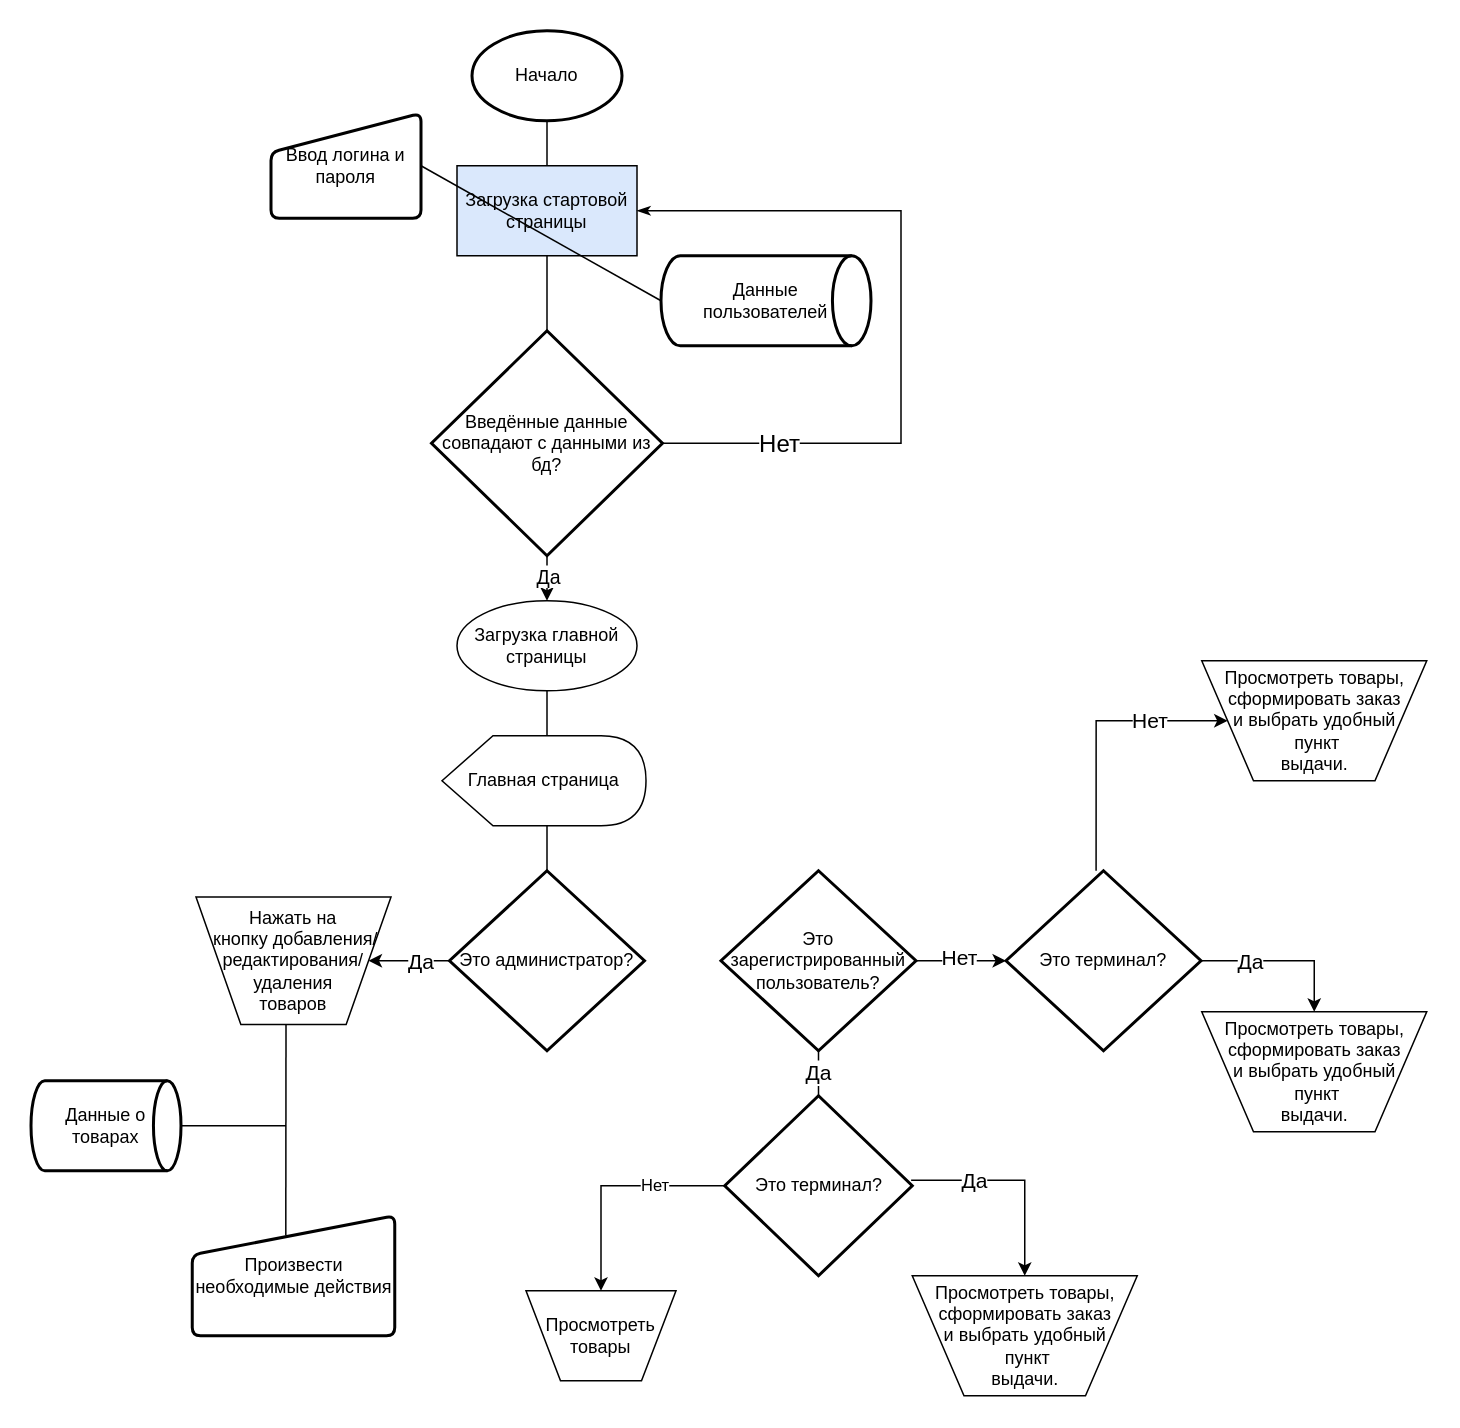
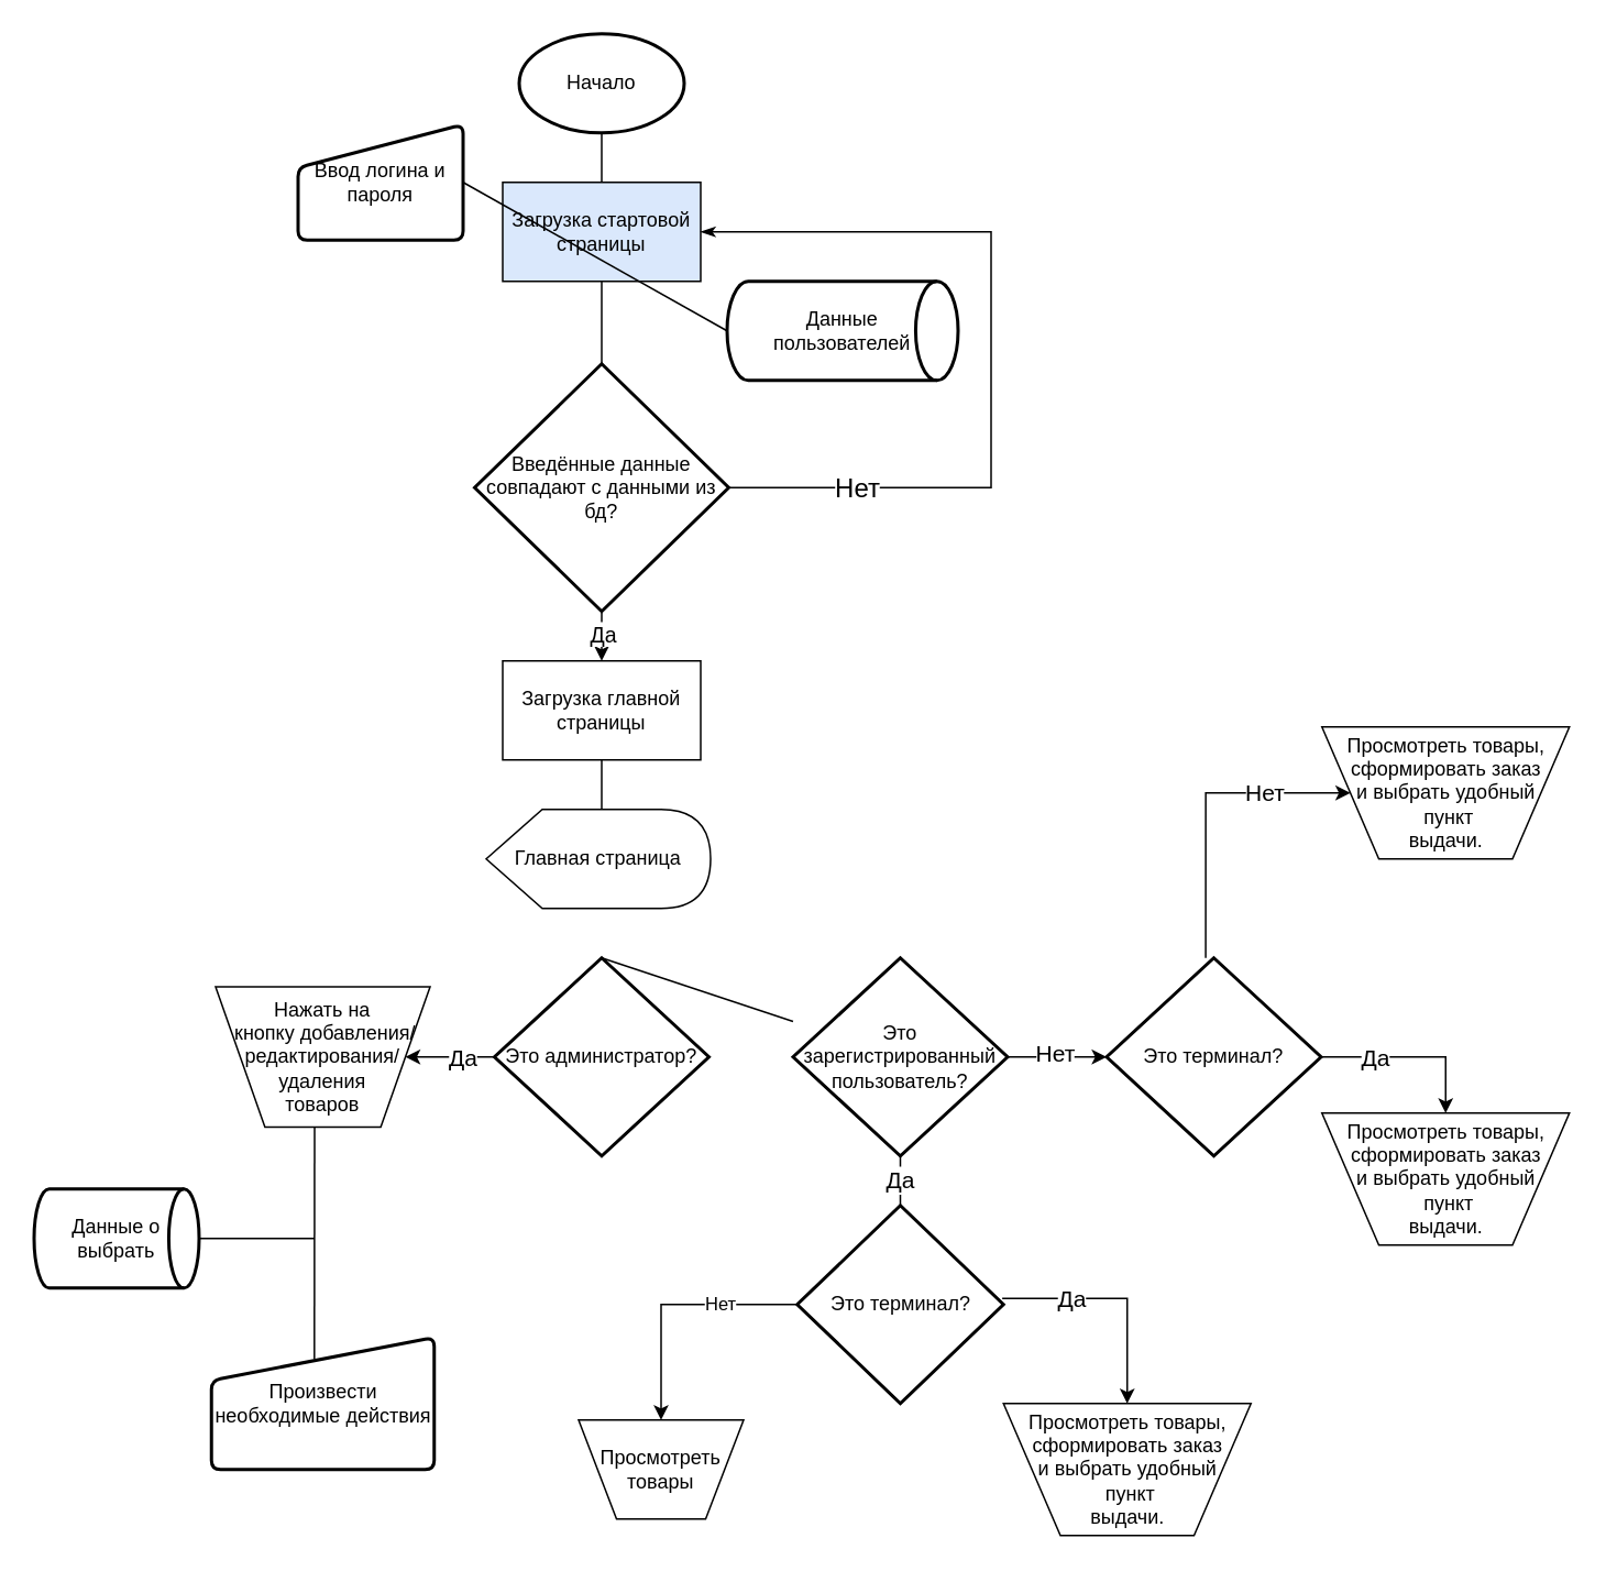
  <mxCell id="0" />
  <mxCell id="1" parent="0" />
  <mxCell id="2" value="Начало" style="strokeWidth=2;html=1;shape=mxgraph.flowchart.start_1;whiteSpace=wrap;" vertex="1" parent="1"><mxGeometry x="314" y="20" width="100" height="60" as="geometry" /></mxCell>
  <mxCell id="3" value="Загрузка стартовой&lt;br&gt;страницы" style="rounded=0;whiteSpace=wrap;html=1;fillColor=#dae8fc;" vertex="1" parent="1"><mxGeometry x="304" y="110" width="120" height="60" as="geometry" /></mxCell>
  <mxCell id="4" value="" style="endArrow=none;html=1;rounded=0;entryX=0.5;entryY=1;entryDx=0;entryDy=0;entryPerimeter=0;exitX=0.5;exitY=0;exitDx=0;exitDy=0;" edge="1" parent="1" source="3" target="2"><mxGeometry width="50" height="50" relative="1" as="geometry"><mxPoint x="550" y="150" as="sourcePoint" /><mxPoint x="550" y="80" as="targetPoint" /></mxGeometry></mxCell>
  <mxCell id="5" value="Введённые данные совпадают с данными из бд?" style="strokeWidth=2;html=1;shape=mxgraph.flowchart.decision;whiteSpace=wrap;" vertex="1" parent="1"><mxGeometry x="287" y="220" width="154" height="150" as="geometry" /></mxCell>
  <mxCell id="6" value="" style="endArrow=none;html=1;rounded=0;entryX=0.5;entryY=1;entryDx=0;entryDy=0;exitX=0.5;exitY=0;exitDx=0;exitDy=0;exitPerimeter=0;" edge="1" parent="1" source="5" target="3"><mxGeometry width="50" height="50" relative="1" as="geometry"><mxPoint x="350" y="380" as="sourcePoint" /><mxPoint x="400" y="330" as="targetPoint" /></mxGeometry></mxCell>
  <mxCell id="7" value="" style="endArrow=classicThin;html=1;rounded=0;exitX=1;exitY=0.5;exitDx=0;exitDy=0;exitPerimeter=0;strokeWidth=1;edgeStyle=orthogonalEdgeStyle;entryX=1;entryY=0.5;entryDx=0;entryDy=0;fontSize=16;startArrow=none;startFill=0;endFill=1;" edge="1" parent="1" source="5" target="3"><mxGeometry width="50" height="50" relative="1" as="geometry"><mxPoint x="510" y="270" as="sourcePoint" /><mxPoint x="590" y="265" as="targetPoint" /><Array as="points"><mxPoint x="600" y="295" /><mxPoint x="600" y="140" /></Array></mxGeometry></mxCell>
  <mxCell id="8" value="Нет" style="edgeLabel;html=1;align=center;verticalAlign=middle;resizable=0;points=[];fontSize=16;" vertex="1" connectable="0" parent="7"><mxGeometry x="-0.687" y="1" relative="1" as="geometry"><mxPoint as="offset" /></mxGeometry></mxCell>
  <mxCell id="9" value="" style="endArrow=classic;html=1;rounded=0;exitX=0.5;exitY=1;exitDx=0;exitDy=0;exitPerimeter=0;endFill=1;entryX=0.5;entryY=0;entryDx=0;entryDy=0;" edge="1" parent="1" source="5" target="15"><mxGeometry width="50" height="50" relative="1" as="geometry"><mxPoint x="350" y="380" as="sourcePoint" /><mxPoint x="364" y="480" as="targetPoint" /></mxGeometry></mxCell>
  <mxCell id="10" value="&lt;font style=&quot;font-size: 13px;&quot;&gt;Да&lt;/font&gt;" style="edgeLabel;html=1;align=center;verticalAlign=middle;resizable=0;points=[];" vertex="1" connectable="0" parent="9"><mxGeometry x="-0.457" y="-1" relative="1" as="geometry"><mxPoint x="1" y="5" as="offset" /></mxGeometry></mxCell>
  <mxCell id="11" value="Данные&lt;br&gt;пользователей" style="strokeWidth=2;html=1;shape=mxgraph.flowchart.direct_data;whiteSpace=wrap;" vertex="1" parent="1"><mxGeometry x="440" y="170" width="140" height="60" as="geometry" /></mxCell>
  <mxCell id="12" value="Ввод логина и пароля" style="html=1;strokeWidth=2;shape=manualInput;whiteSpace=wrap;rounded=1;size=26;arcSize=11;" vertex="1" parent="1"><mxGeometry x="180" y="75" width="100" height="70" as="geometry" /></mxCell>
  <mxCell id="13" value="" style="endArrow=none;html=1;rounded=0;entryX=0;entryY=0.5;entryDx=0;entryDy=0;entryPerimeter=0;exitX=1;exitY=0.5;exitDx=0;exitDy=0;" edge="1" parent="1" source="12" target="11"><mxGeometry width="50" height="50" relative="1" as="geometry"><mxPoint x="250" y="310" as="sourcePoint" /><mxPoint x="300" y="260" as="targetPoint" /></mxGeometry></mxCell>
  <mxCell id="14" value="Это администратор?" style="strokeWidth=2;html=1;shape=mxgraph.flowchart.decision;whiteSpace=wrap;" vertex="1" parent="1"><mxGeometry x="299" y="580" width="130" height="120" as="geometry" /></mxCell>
- <mxCell id="15" value="Загрузка главной страницы" style="ellipse;whiteSpace=wrap;html=1;" vertex="1" parent="1"><mxGeometry x="304" y="400" width="120" height="60" as="geometry" /></mxCell>
+ <mxCell id="15" value="Загрузка главной страницы" style="rounded=0;whiteSpace=wrap;html=1;" vertex="1" parent="1"><mxGeometry x="304" y="400" width="120" height="60" as="geometry" /></mxCell>
  <mxCell id="16" value="" style="endArrow=none;html=1;rounded=0;entryX=0.5;entryY=1;entryDx=0;entryDy=0;exitX=0;exitY=0;exitDx=70;exitDy=0;exitPerimeter=0;" edge="1" parent="1" source="17" target="15"><mxGeometry width="50" height="50" relative="1" as="geometry"><mxPoint x="364" y="490" as="sourcePoint" /><mxPoint x="390" y="650" as="targetPoint" /></mxGeometry></mxCell>
  <mxCell id="17" value="Главная страница" style="shape=display;whiteSpace=wrap;html=1;" vertex="1" parent="1"><mxGeometry x="294" y="490" width="136" height="60" as="geometry" /></mxCell>
- <mxCell id="18" value="" style="endArrow=none;html=1;rounded=0;entryX=0;entryY=0;entryDx=70;entryDy=60;entryPerimeter=0;exitX=0.5;exitY=0;exitDx=0;exitDy=0;exitPerimeter=0;" edge="1" parent="1" source="14" target="17"><mxGeometry width="50" height="50" relative="1" as="geometry"><mxPoint x="190" y="690" as="sourcePoint" /><mxPoint x="240" y="640" as="targetPoint" /></mxGeometry></mxCell>
+ <mxCell id="18" value="" style="endArrow=none;html=1;rounded=0;exitX=0.5;exitY=0;exitDx=0;exitDy=0;exitPerimeter=0;" edge="1" parent="1" source="14" target="22"><mxGeometry width="50" height="50" relative="1" as="geometry"><mxPoint x="190" y="690" as="sourcePoint" /><mxPoint x="240" y="640" as="targetPoint" /></mxGeometry></mxCell>
  <mxCell id="19" value="Нажать на&lt;br&gt;&amp;nbsp;кнопку&amp;nbsp;добавления/редактирования/удаления&lt;br&gt;товаров" style="verticalLabelPosition=middle;verticalAlign=middle;html=1;shape=trapezoid;perimeter=trapezoidPerimeter;whiteSpace=wrap;size=0.23;arcSize=10;flipV=1;labelPosition=center;align=center;" vertex="1" parent="1"><mxGeometry x="130" y="597.5" width="130" height="85" as="geometry" /></mxCell>
  <mxCell id="20" value="" style="endArrow=none;html=1;rounded=0;entryX=0;entryY=0.5;entryDx=0;entryDy=0;entryPerimeter=0;exitX=1;exitY=0.5;exitDx=0;exitDy=0;startArrow=classic;startFill=1;" edge="1" parent="1" source="19" target="14"><mxGeometry width="50" height="50" relative="1" as="geometry"><mxPoint x="160" y="780" as="sourcePoint" /><mxPoint x="210" y="730" as="targetPoint" /></mxGeometry></mxCell>
  <mxCell id="21" value="&lt;font style=&quot;font-size: 14px;&quot;&gt;Да&lt;/font&gt;" style="edgeLabel;html=1;align=center;verticalAlign=middle;resizable=0;points=[];" vertex="1" connectable="0" parent="20"><mxGeometry x="0.261" y="-2" relative="1" as="geometry"><mxPoint y="-2" as="offset" /></mxGeometry></mxCell>
  <mxCell id="22" value="Это зарегистрированный пользователь?" style="strokeWidth=2;html=1;shape=mxgraph.flowchart.decision;whiteSpace=wrap;" vertex="1" parent="1"><mxGeometry x="480" y="580" width="130" height="120" as="geometry" /></mxCell>
  <mxCell id="23" value="Просмотреть товары" style="verticalLabelPosition=middle;verticalAlign=middle;html=1;shape=trapezoid;perimeter=trapezoidPerimeter;whiteSpace=wrap;size=0.23;arcSize=10;flipV=1;labelPosition=center;align=center;" vertex="1" parent="1"><mxGeometry x="350" y="860" width="100" height="60" as="geometry" /></mxCell>
  <mxCell id="24" value="" style="endArrow=none;html=1;rounded=0;entryX=0.5;entryY=1;entryDx=0;entryDy=0;entryPerimeter=0;exitX=0.5;exitY=0;exitDx=0;exitDy=0;exitPerimeter=0;" edge="1" parent="1" source="26" target="22"><mxGeometry width="50" height="50" relative="1" as="geometry"><mxPoint x="545" y="730" as="sourcePoint" /><mxPoint x="490" y="790" as="targetPoint" /></mxGeometry></mxCell>
  <mxCell id="25" value="&lt;font style=&quot;font-size: 14px;&quot;&gt;Да&lt;/font&gt;" style="edgeLabel;html=1;align=center;verticalAlign=middle;resizable=0;points=[];" vertex="1" connectable="0" parent="24"><mxGeometry x="0.069" y="1" relative="1" as="geometry"><mxPoint as="offset" /></mxGeometry></mxCell>
  <mxCell id="26" value="Это терминал?" style="strokeWidth=2;html=1;shape=mxgraph.flowchart.decision;whiteSpace=wrap;" vertex="1" parent="1"><mxGeometry x="482.5" y="730" width="125" height="120" as="geometry" /></mxCell>
  <mxCell id="27" value="" style="endArrow=none;html=1;rounded=0;edgeStyle=orthogonalEdgeStyle;entryX=0;entryY=0.5;entryDx=0;entryDy=0;entryPerimeter=0;exitX=0.5;exitY=0;exitDx=0;exitDy=0;endFill=0;startArrow=classic;startFill=1;" edge="1" parent="1" source="23" target="26"><mxGeometry width="50" height="50" relative="1" as="geometry"><mxPoint x="380" y="830" as="sourcePoint" /><mxPoint x="430" y="780" as="targetPoint" /></mxGeometry></mxCell>
  <mxCell id="28" value="Нет" style="edgeLabel;html=1;align=center;verticalAlign=middle;resizable=0;points=[];" vertex="1" connectable="0" parent="27"><mxGeometry x="0.379" y="1" relative="1" as="geometry"><mxPoint as="offset" /></mxGeometry></mxCell>
  <mxCell id="29" value="&lt;div&gt;Просмотреть товары,&lt;br&gt;сформировать заказ&lt;br&gt;и&amp;nbsp;&lt;span style=&quot;background-color: initial;&quot;&gt;выбрать удобный&lt;br&gt;&amp;nbsp;пункт&lt;br&gt;выдачи.&lt;/span&gt;&lt;/div&gt;" style="verticalLabelPosition=middle;verticalAlign=middle;html=1;shape=trapezoid;perimeter=trapezoidPerimeter;whiteSpace=wrap;size=0.23;arcSize=10;flipV=1;labelPosition=center;align=center;" vertex="1" parent="1"><mxGeometry x="607.5" y="850" width="150" height="80" as="geometry" /></mxCell>
  <mxCell id="30" value="" style="endArrow=none;html=1;rounded=0;entryX=0.994;entryY=0.47;entryDx=0;entryDy=0;entryPerimeter=0;edgeStyle=orthogonalEdgeStyle;exitX=0.5;exitY=0;exitDx=0;exitDy=0;endFill=0;startArrow=classic;startFill=1;" edge="1" parent="1" source="29" target="26"><mxGeometry width="50" height="50" relative="1" as="geometry"><mxPoint x="550" y="1010" as="sourcePoint" /><mxPoint x="600" y="960" as="targetPoint" /></mxGeometry></mxCell>
  <mxCell id="31" value="&lt;font style=&quot;font-size: 14px;&quot;&gt;Да&lt;/font&gt;" style="edgeLabel;html=1;align=center;verticalAlign=middle;resizable=0;points=[];" vertex="1" connectable="0" parent="30"><mxGeometry x="0.409" relative="1" as="geometry"><mxPoint as="offset" /></mxGeometry></mxCell>
  <mxCell id="32" value="" style="endArrow=none;html=1;rounded=0;entryX=1;entryY=0.5;entryDx=0;entryDy=0;entryPerimeter=0;endFill=0;startArrow=classic;startFill=1;" edge="1" parent="1" target="22"><mxGeometry width="50" height="50" relative="1" as="geometry"><mxPoint x="670" y="640" as="sourcePoint" /><mxPoint x="420" y="710" as="targetPoint" /><Array as="points" /></mxGeometry></mxCell>
  <mxCell id="33" value="&lt;font style=&quot;font-size: 14px;&quot;&gt;Нет&lt;/font&gt;" style="edgeLabel;html=1;align=center;verticalAlign=middle;resizable=0;points=[];" vertex="1" connectable="0" parent="32"><mxGeometry x="0.057" y="-3" relative="1" as="geometry"><mxPoint as="offset" /></mxGeometry></mxCell>
  <mxCell id="34" value="Это терминал?" style="strokeWidth=2;html=1;shape=mxgraph.flowchart.decision;whiteSpace=wrap;" vertex="1" parent="1"><mxGeometry x="670" y="580" width="130" height="120" as="geometry" /></mxCell>
  <mxCell id="35" value="&lt;div&gt;Просмотреть товары,&lt;br&gt;сформировать заказ&lt;br&gt;и&amp;nbsp;&lt;span style=&quot;background-color: initial;&quot;&gt;выбрать удобный&lt;br&gt;&amp;nbsp;пункт&lt;br&gt;выдачи.&lt;/span&gt;&lt;/div&gt;" style="verticalLabelPosition=middle;verticalAlign=middle;html=1;shape=trapezoid;perimeter=trapezoidPerimeter;whiteSpace=wrap;size=0.23;arcSize=10;flipV=1;labelPosition=center;align=center;" vertex="1" parent="1"><mxGeometry x="800.5" y="674" width="150" height="80" as="geometry" /></mxCell>
  <mxCell id="36" value="" style="endArrow=none;html=1;rounded=0;entryX=1;entryY=0.5;entryDx=0;entryDy=0;entryPerimeter=0;edgeStyle=orthogonalEdgeStyle;exitX=0.5;exitY=0;exitDx=0;exitDy=0;endFill=0;startArrow=classic;startFill=1;" edge="1" parent="1" source="35" target="34"><mxGeometry width="50" height="50" relative="1" as="geometry"><mxPoint x="743" y="834" as="sourcePoint" /><mxPoint x="800" y="610" as="targetPoint" /></mxGeometry></mxCell>
  <mxCell id="37" value="&lt;font style=&quot;font-size: 14px;&quot;&gt;Да&lt;/font&gt;" style="edgeLabel;html=1;align=center;verticalAlign=middle;resizable=0;points=[];" vertex="1" connectable="0" parent="36"><mxGeometry x="0.409" relative="1" as="geometry"><mxPoint as="offset" /></mxGeometry></mxCell>
  <mxCell id="38" value="&lt;div&gt;Просмотреть товары,&lt;br&gt;сформировать заказ&lt;br&gt;и&amp;nbsp;&lt;span style=&quot;background-color: initial;&quot;&gt;выбрать удобный&lt;br&gt;&amp;nbsp;пункт&lt;br&gt;выдачи.&lt;/span&gt;&lt;/div&gt;" style="verticalLabelPosition=middle;verticalAlign=middle;html=1;shape=trapezoid;perimeter=trapezoidPerimeter;whiteSpace=wrap;size=0.23;arcSize=10;flipV=1;labelPosition=center;align=center;" vertex="1" parent="1"><mxGeometry x="800.5" y="440" width="150" height="80" as="geometry" /></mxCell>
  <mxCell id="39" value="" style="endArrow=classic;html=1;rounded=0;exitX=0.462;exitY=0;exitDx=0;exitDy=0;exitPerimeter=0;edgeStyle=orthogonalEdgeStyle;entryX=0;entryY=0.5;entryDx=0;entryDy=0;startArrow=none;startFill=0;endFill=1;" edge="1" parent="1" source="34" target="38"><mxGeometry width="50" height="50" relative="1" as="geometry"><mxPoint x="680" y="540" as="sourcePoint" /><mxPoint x="730" y="490" as="targetPoint" /><Array as="points"><mxPoint x="730" y="480" /></Array></mxGeometry></mxCell>
  <mxCell id="40" value="&lt;font style=&quot;font-size: 14px;&quot;&gt;Нет&lt;/font&gt;" style="edgeLabel;html=1;align=center;verticalAlign=middle;resizable=0;points=[];" vertex="1" connectable="0" parent="39"><mxGeometry x="0.435" y="1" relative="1" as="geometry"><mxPoint as="offset" /></mxGeometry></mxCell>
  <mxCell id="41" value="Произвести необходимые действия" style="html=1;strokeWidth=2;shape=manualInput;whiteSpace=wrap;rounded=1;size=26;arcSize=11;" vertex="1" parent="1"><mxGeometry x="127.5" y="810" width="135" height="80" as="geometry" /></mxCell>
  <mxCell id="42" value="" style="endArrow=none;html=1;rounded=0;entryX=0.5;entryY=1;entryDx=0;entryDy=0;exitX=0.499;exitY=0.165;exitDx=0;exitDy=0;exitPerimeter=0;" edge="1" parent="1"><mxGeometry width="50" height="50" relative="1" as="geometry"><mxPoint x="189.865" y="823.2" as="sourcePoint" /><mxPoint x="190" y="682.5" as="targetPoint" /></mxGeometry></mxCell>
- <mxCell id="43" value="Данные о товарах" style="strokeWidth=2;html=1;shape=mxgraph.flowchart.direct_data;whiteSpace=wrap;" vertex="1" parent="1"><mxGeometry x="20" y="720" width="100" height="60" as="geometry" /></mxCell>
+ <mxCell id="43" value="Данные о выбрать" style="strokeWidth=2;html=1;shape=mxgraph.flowchart.direct_data;whiteSpace=wrap;" vertex="1" parent="1"><mxGeometry x="20" y="720" width="100" height="60" as="geometry" /></mxCell>
  <mxCell id="44" value="" style="endArrow=none;html=1;rounded=0;entryX=1;entryY=0.5;entryDx=0;entryDy=0;entryPerimeter=0;" edge="1" parent="1" target="43"><mxGeometry width="50" height="50" relative="1" as="geometry"><mxPoint x="190" y="750" as="sourcePoint" /><mxPoint x="110" y="820" as="targetPoint" /></mxGeometry></mxCell>
